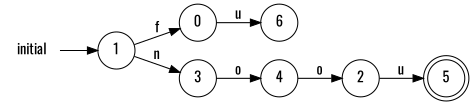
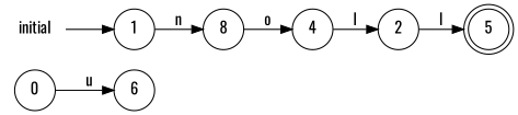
  digraph {
    fontname=Oswald
    rankdir=LR
    node [fontname=Oswald shape=circle]
    edge [fontname=Oswald]
    0
    6
    5 [shape=doublecircle]
    1
-   3
+   3 [label=8]
    4
    initial [shape=plaintext]
    2
    0 -> 6 [label=u]
-   1 -> 0 [label=f]
    1 -> 3 [label=n]
    3 -> 4 [label=o]
-   4 -> 2 [label=o]
+   4 -> 2 [label=l]
    initial -> 1
-   2 -> 5 [label=u]
+   2 -> 5 [label=l]
  }
